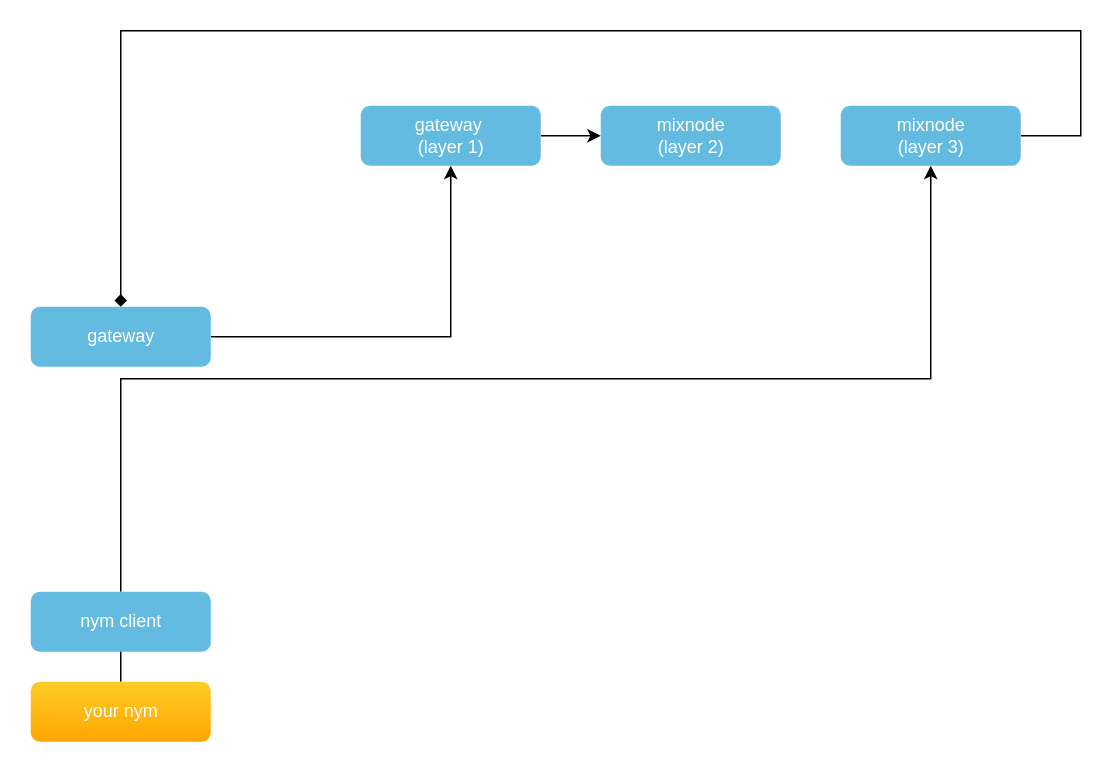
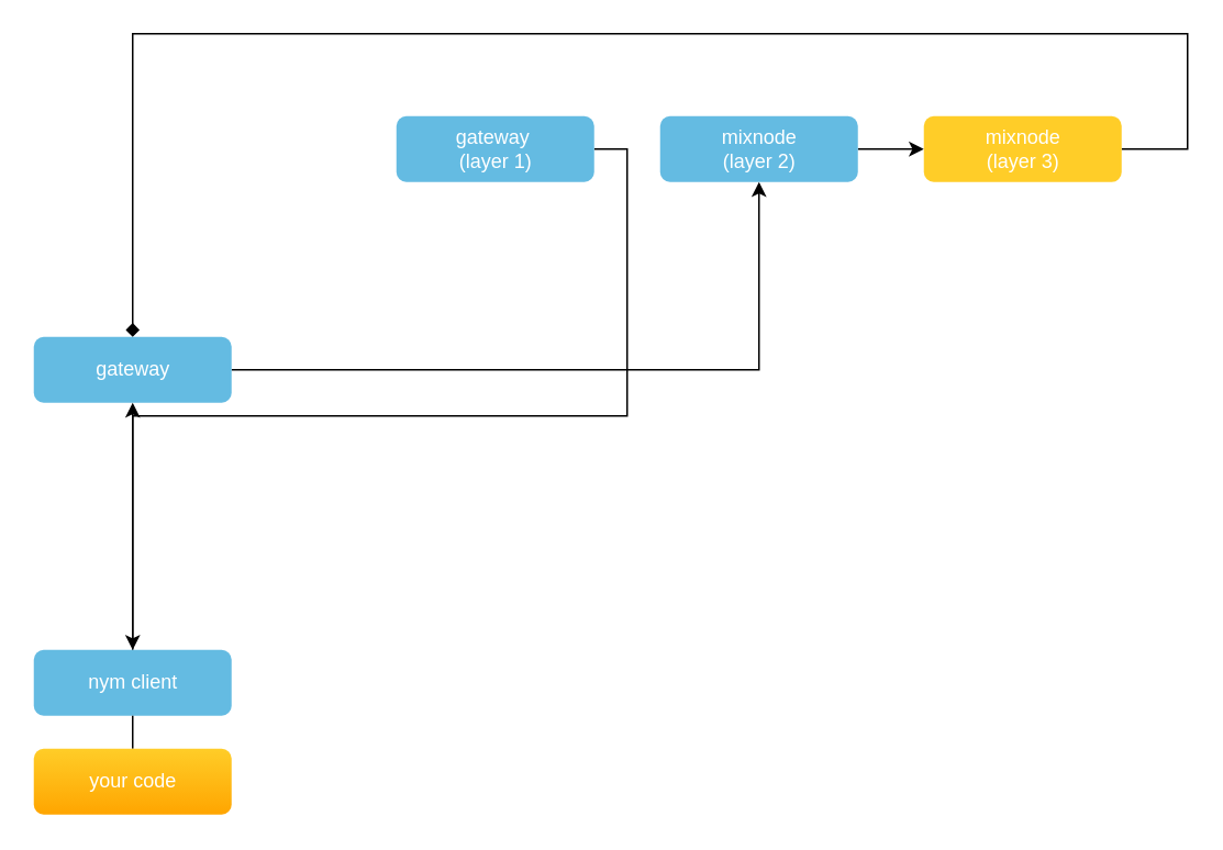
  <mxCell id="0" />
  <mxCell id="1" parent="0" />
- <mxCell id="2" style="edgeStyle=orthogonalEdgeStyle;rounded=0;orthogonalLoop=1;jettySize=auto;html=1;exitX=1;exitY=0.5;exitDx=0;exitDy=0;entryX=0.5;entryY=1;entryDx=0;entryDy=0;" edge="1" parent="1" source="3" target="9"><mxGeometry relative="1" as="geometry" /></mxCell>
+ <mxCell id="2" style="edgeStyle=orthogonalEdgeStyle;rounded=0;orthogonalLoop=1;jettySize=auto;html=1;exitX=1;exitY=0.5;exitDx=0;exitDy=0;" edge="1" parent="1" source="3" target="11"><mxGeometry relative="1" as="geometry" /></mxCell>
  <mxCell id="3" value="gateway" style="rounded=1;fillColor=#64BBE2;strokeColor=none;strokeWidth=3;shadow=0;html=1;fontColor=#FFFFFF;" parent="1" vertex="1"><mxGeometry x="20" y="204" width="120" height="40" as="geometry" /></mxCell>
- <mxCell id="4" style="edgeStyle=orthogonalEdgeStyle;rounded=0;orthogonalLoop=1;jettySize=auto;html=1;exitX=0.5;exitY=0;exitDx=0;exitDy=0;" parent="1" source="5" target="13" edge="1"><mxGeometry relative="1" as="geometry" /></mxCell>
+ <mxCell id="4" style="edgeStyle=orthogonalEdgeStyle;rounded=0;orthogonalLoop=1;jettySize=auto;html=1;exitX=0.5;exitY=0;exitDx=0;exitDy=0;entryX=0.5;entryY=1;entryDx=0;entryDy=0;" parent="1" source="5" target="3" edge="1"><mxGeometry relative="1" as="geometry" /></mxCell>
  <mxCell id="5" value="nym client" style="rounded=1;fillColor=#64BBE2;strokeColor=none;strokeWidth=3;shadow=0;html=1;fontColor=#FFFFFF;" parent="1" vertex="1"><mxGeometry x="20" y="394" width="120" height="40" as="geometry" /></mxCell>
  <mxCell id="6" style="edgeStyle=orthogonalEdgeStyle;rounded=0;orthogonalLoop=1;jettySize=auto;html=1;exitX=0.5;exitY=0;exitDx=0;exitDy=0;entryX=0.5;entryY=1;entryDx=0;entryDy=0;endArrow=none;" parent="1" source="7" target="5" edge="1"><mxGeometry relative="1" as="geometry" /></mxCell>
- <mxCell id="7" value="your nym" style="rounded=1;fillColor=#ffcd28;strokeColor=none;strokeWidth=3;shadow=0;html=1;gradientColor=#ffa500;fontColor=#FFFFFF;" parent="1" vertex="1"><mxGeometry x="20" y="454" width="120" height="40" as="geometry" /></mxCell>
- <mxCell id="8" style="edgeStyle=orthogonalEdgeStyle;rounded=0;orthogonalLoop=1;jettySize=auto;html=1;exitX=1;exitY=0.5;exitDx=0;exitDy=0;entryX=0;entryY=0.5;entryDx=0;entryDy=0;" edge="1" parent="1" source="9" target="11"><mxGeometry relative="1" as="geometry" /></mxCell>
+ <mxCell id="7" value="your code" style="rounded=1;fillColor=#ffcd28;strokeColor=none;strokeWidth=3;shadow=0;html=1;gradientColor=#ffa500;fontColor=#FFFFFF;" parent="1" vertex="1"><mxGeometry x="20" y="454" width="120" height="40" as="geometry" /></mxCell>
+ <mxCell id="8" style="edgeStyle=orthogonalEdgeStyle;rounded=0;orthogonalLoop=1;jettySize=auto;html=1;exitX=1;exitY=0.5;exitDx=0;exitDy=0;" edge="1" parent="1" source="9" target="5"><mxGeometry relative="1" as="geometry" /></mxCell>
  <mxCell id="9" value="gateway&amp;nbsp;&lt;br&gt;(layer 1)" style="rounded=1;fillColor=#64BBE2;strokeColor=none;strokeWidth=3;shadow=0;html=1;fontColor=#FFFFFF;" vertex="1" parent="1"><mxGeometry x="240" y="70" width="120" height="40" as="geometry" /></mxCell>
+ <mxCell id="10" style="edgeStyle=orthogonalEdgeStyle;rounded=0;orthogonalLoop=1;jettySize=auto;html=1;" edge="1" parent="1" source="11" target="13"><mxGeometry relative="1" as="geometry" /></mxCell>
  <mxCell id="11" value="mixnode&lt;br&gt;(layer 2)" style="rounded=1;fillColor=#64BBE2;strokeColor=none;strokeWidth=3;shadow=0;html=1;fontColor=#FFFFFF;" vertex="1" parent="1"><mxGeometry x="400" y="70" width="120" height="40" as="geometry" /></mxCell>
  <mxCell id="12" style="edgeStyle=orthogonalEdgeStyle;rounded=0;orthogonalLoop=1;jettySize=auto;html=1;exitX=1;exitY=0.5;exitDx=0;exitDy=0;entryX=0.5;entryY=0;entryDx=0;entryDy=0;endArrow=diamond;" edge="1" parent="1" source="13" target="3"><mxGeometry relative="1" as="geometry"><Array as="points"><mxPoint x="720" y="90" /><mxPoint x="720" y="20" /><mxPoint x="80" y="20" /></Array></mxGeometry></mxCell>
- <mxCell id="13" value="mixnode&lt;br&gt;(layer 3)" style="rounded=1;fillColor=#64BBE2;strokeColor=none;strokeWidth=3;shadow=0;html=1;fontColor=#FFFFFF;" vertex="1" parent="1"><mxGeometry x="560" y="70" width="120" height="40" as="geometry" /></mxCell>
+ <mxCell id="13" value="mixnode&lt;br&gt;(layer 3)" style="rounded=1;fillColor=#ffcd28;strokeColor=none;strokeWidth=3;shadow=0;html=1;fontColor=#FFFFFF;" vertex="1" parent="1"><mxGeometry x="560" y="70" width="120" height="40" as="geometry" /></mxCell>
